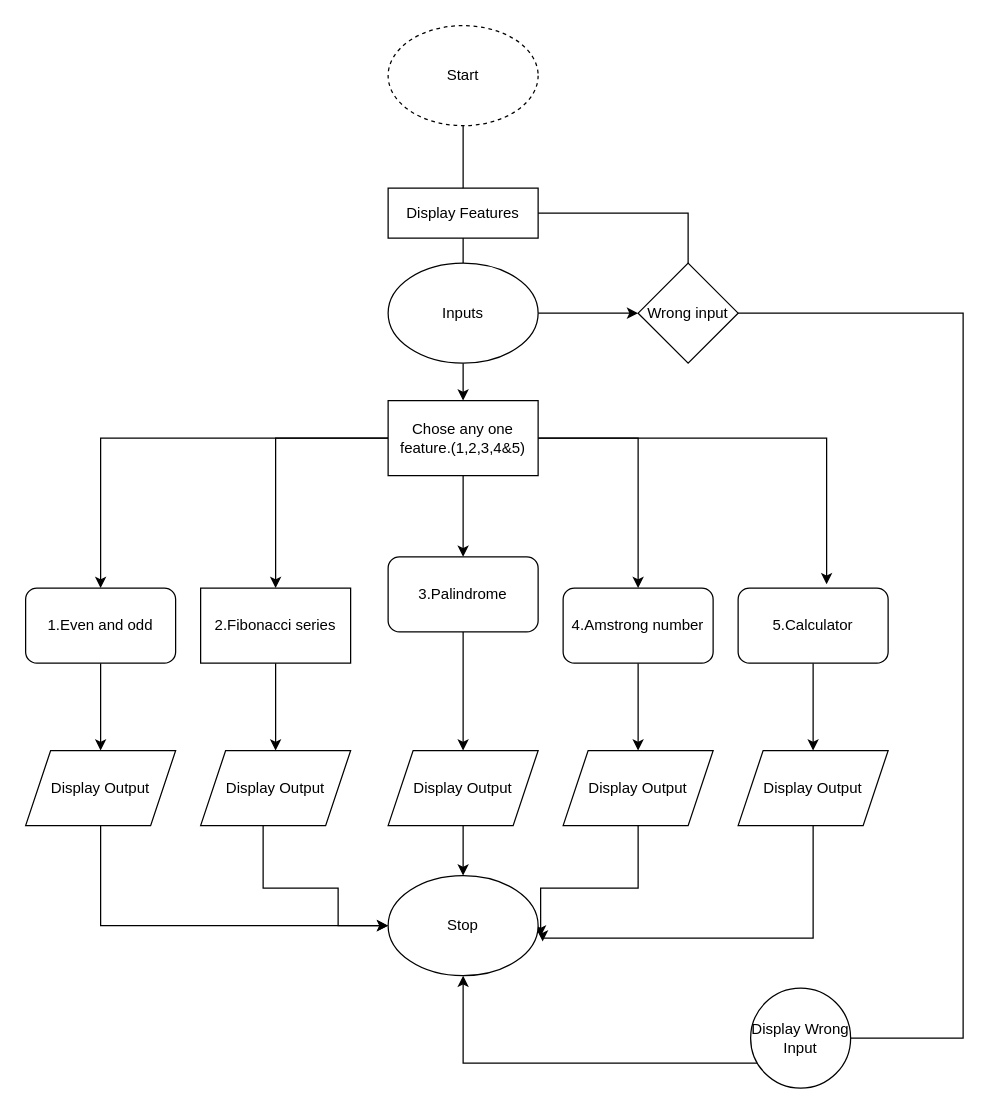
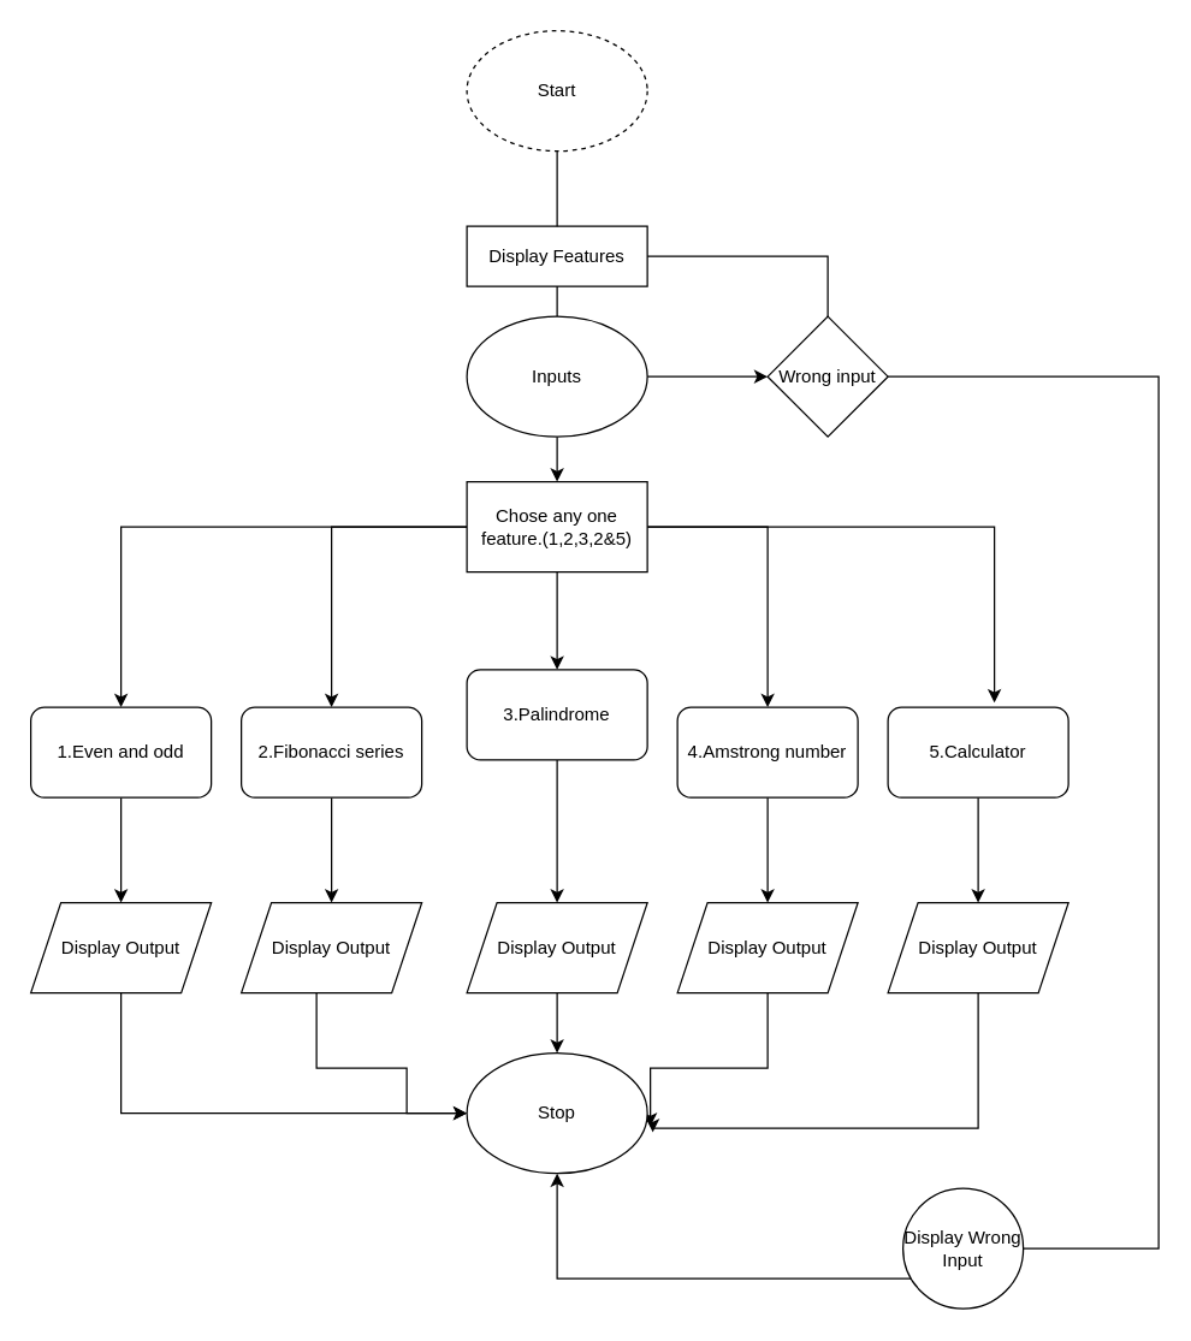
  <mxCell id="0" />
  <mxCell id="1" parent="0" />
  <mxCell id="2" style="edgeStyle=orthogonalEdgeStyle;rounded=0;orthogonalLoop=1;jettySize=auto;html=1;startArrow=none;" edge="1" parent="1" source="21"><mxGeometry relative="1" as="geometry"><mxPoint x="370" y="180" as="targetPoint" /></mxGeometry></mxCell>
  <mxCell id="3" value="Start" style="ellipse;whiteSpace=wrap;html=1;dashed=1;" vertex="1" parent="1"><mxGeometry x="310" y="20" width="120" height="80" as="geometry" /></mxCell>
  <mxCell id="4" style="edgeStyle=orthogonalEdgeStyle;rounded=0;orthogonalLoop=1;jettySize=auto;html=1;startArrow=none;" edge="1" parent="1" source="24" target="10"><mxGeometry relative="1" as="geometry"><mxPoint x="510" y="210" as="targetPoint" /></mxGeometry></mxCell>
  <mxCell id="5" style="edgeStyle=orthogonalEdgeStyle;rounded=0;orthogonalLoop=1;jettySize=auto;html=1;" edge="1" parent="1" source="10" target="12"><mxGeometry relative="1" as="geometry" /></mxCell>
  <mxCell id="6" style="edgeStyle=orthogonalEdgeStyle;rounded=0;orthogonalLoop=1;jettySize=auto;html=1;entryX=0.5;entryY=0;entryDx=0;entryDy=0;" edge="1" parent="1" source="10" target="14"><mxGeometry relative="1" as="geometry" /></mxCell>
  <mxCell id="7" style="edgeStyle=orthogonalEdgeStyle;rounded=0;orthogonalLoop=1;jettySize=auto;html=1;entryX=0.5;entryY=0;entryDx=0;entryDy=0;" edge="1" parent="1" source="10" target="16"><mxGeometry relative="1" as="geometry" /></mxCell>
  <mxCell id="8" style="edgeStyle=orthogonalEdgeStyle;rounded=0;orthogonalLoop=1;jettySize=auto;html=1;entryX=0.5;entryY=0;entryDx=0;entryDy=0;" edge="1" parent="1" source="10" target="18"><mxGeometry relative="1" as="geometry" /></mxCell>
  <mxCell id="9" style="edgeStyle=orthogonalEdgeStyle;rounded=0;orthogonalLoop=1;jettySize=auto;html=1;exitX=1;exitY=0.5;exitDx=0;exitDy=0;entryX=0.59;entryY=-0.05;entryDx=0;entryDy=0;entryPerimeter=0;" edge="1" parent="1" source="10" target="20"><mxGeometry relative="1" as="geometry" /></mxCell>
- <mxCell id="10" value="Chose any one feature.(1,2,3,4&amp;amp;5)" style="rounded=0;whiteSpace=wrap;html=1;" vertex="1" parent="1"><mxGeometry x="310" y="320" width="120" height="60" as="geometry" /></mxCell>
+ <mxCell id="10" value="Chose any one feature.(1,2,3,2&amp;amp;5)" style="rounded=0;whiteSpace=wrap;html=1;" vertex="1" parent="1"><mxGeometry x="310" y="320" width="120" height="60" as="geometry" /></mxCell>
  <mxCell id="11" value="" style="edgeStyle=orthogonalEdgeStyle;rounded=0;orthogonalLoop=1;jettySize=auto;html=1;" edge="1" parent="1" source="12"><mxGeometry relative="1" as="geometry"><mxPoint x="80" y="600" as="targetPoint" /></mxGeometry></mxCell>
  <mxCell id="12" value="1.Even and odd" style="rounded=1;whiteSpace=wrap;html=1;" vertex="1" parent="1"><mxGeometry x="20" y="470" width="120" height="60" as="geometry" /></mxCell>
  <mxCell id="13" style="edgeStyle=orthogonalEdgeStyle;rounded=0;orthogonalLoop=1;jettySize=auto;html=1;exitX=0.5;exitY=1;exitDx=0;exitDy=0;" edge="1" parent="1" source="14" target="29"><mxGeometry relative="1" as="geometry" /></mxCell>
- <mxCell id="14" value="2.Fibonacci series" style="whiteSpace=wrap;html=1;rounded=0;" vertex="1" parent="1"><mxGeometry x="160" y="470" width="120" height="60" as="geometry" /></mxCell>
+ <mxCell id="14" value="2.Fibonacci series" style="rounded=1;whiteSpace=wrap;html=1;" vertex="1" parent="1"><mxGeometry x="160" y="470" width="120" height="60" as="geometry" /></mxCell>
  <mxCell id="15" style="edgeStyle=orthogonalEdgeStyle;rounded=0;orthogonalLoop=1;jettySize=auto;html=1;" edge="1" parent="1" source="16" target="31"><mxGeometry relative="1" as="geometry" /></mxCell>
  <mxCell id="16" value="3.Palindrome" style="rounded=1;whiteSpace=wrap;html=1;" vertex="1" parent="1"><mxGeometry x="310" y="445" width="120" height="60" as="geometry" /></mxCell>
  <mxCell id="17" style="edgeStyle=orthogonalEdgeStyle;rounded=0;orthogonalLoop=1;jettySize=auto;html=1;entryX=0.5;entryY=0;entryDx=0;entryDy=0;" edge="1" parent="1" source="18" target="33"><mxGeometry relative="1" as="geometry" /></mxCell>
  <mxCell id="18" value="4.Amstrong number" style="rounded=1;whiteSpace=wrap;html=1;" vertex="1" parent="1"><mxGeometry x="450" y="470" width="120" height="60" as="geometry" /></mxCell>
  <mxCell id="19" style="edgeStyle=orthogonalEdgeStyle;rounded=0;orthogonalLoop=1;jettySize=auto;html=1;entryX=0.5;entryY=0;entryDx=0;entryDy=0;" edge="1" parent="1" source="20" target="35"><mxGeometry relative="1" as="geometry" /></mxCell>
  <mxCell id="20" value="5.Calculator" style="rounded=1;whiteSpace=wrap;html=1;" vertex="1" parent="1"><mxGeometry x="590" y="470" width="120" height="60" as="geometry" /></mxCell>
  <mxCell id="21" value="Display Features" style="rounded=0;whiteSpace=wrap;html=1;" vertex="1" parent="1"><mxGeometry x="310" y="150" width="120" height="40" as="geometry" /></mxCell>
  <mxCell id="22" value="" style="edgeStyle=orthogonalEdgeStyle;rounded=0;orthogonalLoop=1;jettySize=auto;html=1;endArrow=none;" edge="1" parent="1" source="3" target="21"><mxGeometry relative="1" as="geometry"><mxPoint x="370" y="180" as="targetPoint" /><mxPoint x="370" y="100" as="sourcePoint" /></mxGeometry></mxCell>
  <mxCell id="23" style="edgeStyle=orthogonalEdgeStyle;rounded=0;orthogonalLoop=1;jettySize=auto;html=1;" edge="1" parent="1" source="24" target="38"><mxGeometry relative="1" as="geometry"><mxPoint x="550" y="250" as="targetPoint" /></mxGeometry></mxCell>
  <mxCell id="24" value="Inputs" style="ellipse;whiteSpace=wrap;html=1;" vertex="1" parent="1"><mxGeometry x="310" y="210" width="120" height="80" as="geometry" /></mxCell>
  <mxCell id="25" value="" style="edgeStyle=orthogonalEdgeStyle;rounded=0;orthogonalLoop=1;jettySize=auto;html=1;endArrow=none;" edge="1" parent="1" source="21" target="38"><mxGeometry relative="1" as="geometry"><mxPoint x="370" y="320" as="targetPoint" /><mxPoint x="370" y="190" as="sourcePoint" /></mxGeometry></mxCell>
  <mxCell id="26" style="edgeStyle=orthogonalEdgeStyle;rounded=0;orthogonalLoop=1;jettySize=auto;html=1;entryX=0;entryY=0.5;entryDx=0;entryDy=0;" edge="1" parent="1" source="27" target="36"><mxGeometry relative="1" as="geometry"><Array as="points"><mxPoint x="80" y="740" /></Array></mxGeometry></mxCell>
  <mxCell id="27" value="Display Output" style="shape=parallelogram;perimeter=parallelogramPerimeter;whiteSpace=wrap;html=1;fixedSize=1;" vertex="1" parent="1"><mxGeometry x="20" y="600" width="120" height="60" as="geometry" /></mxCell>
  <mxCell id="28" style="edgeStyle=orthogonalEdgeStyle;rounded=0;orthogonalLoop=1;jettySize=auto;html=1;entryX=0;entryY=0.5;entryDx=0;entryDy=0;" edge="1" parent="1" source="29" target="36"><mxGeometry relative="1" as="geometry"><Array as="points"><mxPoint x="210" y="710" /><mxPoint x="270" y="710" /><mxPoint x="270" y="740" /></Array></mxGeometry></mxCell>
  <mxCell id="29" value="&lt;span&gt;Display Output&lt;/span&gt;" style="shape=parallelogram;perimeter=parallelogramPerimeter;whiteSpace=wrap;html=1;fixedSize=1;" vertex="1" parent="1"><mxGeometry x="160" y="600" width="120" height="60" as="geometry" /></mxCell>
  <mxCell id="30" style="edgeStyle=orthogonalEdgeStyle;rounded=0;orthogonalLoop=1;jettySize=auto;html=1;exitX=0.5;exitY=1;exitDx=0;exitDy=0;entryX=0.5;entryY=0;entryDx=0;entryDy=0;" edge="1" parent="1" source="31" target="36"><mxGeometry relative="1" as="geometry" /></mxCell>
  <mxCell id="31" value="&lt;span&gt;Display Output&lt;/span&gt;" style="shape=parallelogram;perimeter=parallelogramPerimeter;whiteSpace=wrap;html=1;fixedSize=1;" vertex="1" parent="1"><mxGeometry x="310" y="600" width="120" height="60" as="geometry" /></mxCell>
  <mxCell id="32" style="edgeStyle=orthogonalEdgeStyle;rounded=0;orthogonalLoop=1;jettySize=auto;html=1;exitX=0.5;exitY=1;exitDx=0;exitDy=0;entryX=1.017;entryY=0.608;entryDx=0;entryDy=0;entryPerimeter=0;" edge="1" parent="1" source="33" target="36"><mxGeometry relative="1" as="geometry"><Array as="points"><mxPoint x="510" y="710" /><mxPoint x="432" y="710" /></Array></mxGeometry></mxCell>
  <mxCell id="33" value="&lt;span&gt;Display Output&lt;/span&gt;" style="shape=parallelogram;perimeter=parallelogramPerimeter;whiteSpace=wrap;html=1;fixedSize=1;" vertex="1" parent="1"><mxGeometry x="450" y="600" width="120" height="60" as="geometry" /></mxCell>
  <mxCell id="34" style="edgeStyle=orthogonalEdgeStyle;rounded=0;orthogonalLoop=1;jettySize=auto;html=1;entryX=1.03;entryY=0.658;entryDx=0;entryDy=0;entryPerimeter=0;" edge="1" parent="1" source="35" target="36"><mxGeometry relative="1" as="geometry"><mxPoint x="650" y="740" as="targetPoint" /><Array as="points"><mxPoint x="650" y="750" /><mxPoint x="434" y="750" /></Array></mxGeometry></mxCell>
  <mxCell id="35" value="&lt;span&gt;Display Output&lt;/span&gt;" style="shape=parallelogram;perimeter=parallelogramPerimeter;whiteSpace=wrap;html=1;fixedSize=1;" vertex="1" parent="1"><mxGeometry x="590" y="600" width="120" height="60" as="geometry" /></mxCell>
  <mxCell id="36" value="Stop" style="ellipse;whiteSpace=wrap;html=1;" vertex="1" parent="1"><mxGeometry x="310" y="700" width="120" height="80" as="geometry" /></mxCell>
  <mxCell id="37" style="edgeStyle=orthogonalEdgeStyle;rounded=0;orthogonalLoop=1;jettySize=auto;html=1;entryX=0.5;entryY=1;entryDx=0;entryDy=0;startArrow=none;" edge="1" parent="1" source="39" target="36"><mxGeometry relative="1" as="geometry"><Array as="points"><mxPoint x="370" y="850" /></Array></mxGeometry></mxCell>
  <mxCell id="38" value="Wrong input" style="rhombus;whiteSpace=wrap;html=1;" vertex="1" parent="1"><mxGeometry x="510" y="210" width="80" height="80" as="geometry" /></mxCell>
  <mxCell id="39" value="Display Wrong Input" style="ellipse;whiteSpace=wrap;html=1;aspect=fixed;" vertex="1" parent="1"><mxGeometry x="600" y="790" width="80" height="80" as="geometry" /></mxCell>
  <mxCell id="40" value="" style="edgeStyle=orthogonalEdgeStyle;rounded=0;orthogonalLoop=1;jettySize=auto;html=1;entryX=1;entryY=0.5;entryDx=0;entryDy=0;endArrow=none;" edge="1" parent="1" source="38" target="39"><mxGeometry relative="1" as="geometry"><mxPoint x="590" y="250" as="sourcePoint" /><mxPoint x="370" y="780" as="targetPoint" /><Array as="points"><mxPoint x="770" y="250" /><mxPoint x="770" y="830" /></Array></mxGeometry></mxCell>
